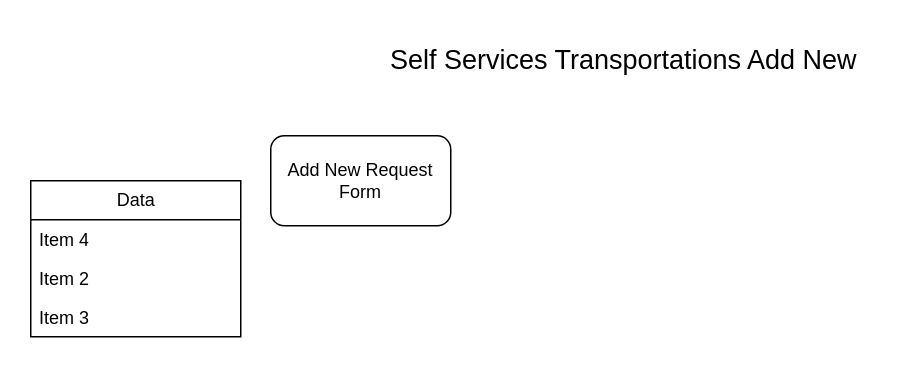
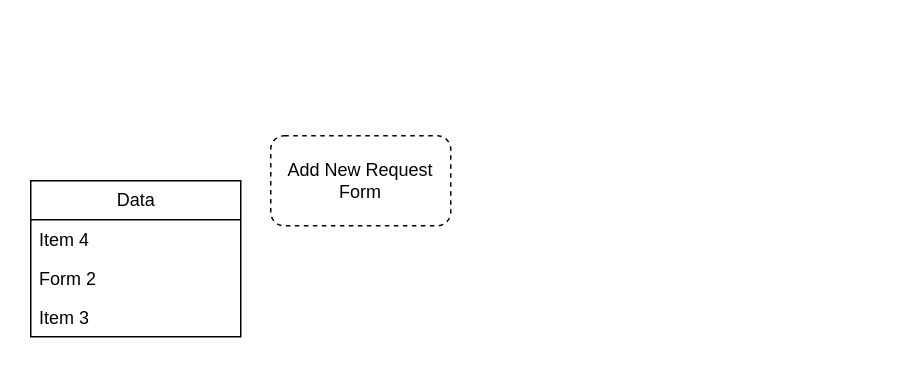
  <mxCell id="0" />
  <mxCell id="1" parent="0" />
- <mxCell id="2" value="&lt;font style=&quot;font-size: 18px;&quot;&gt;Self Services Transportations Add New&lt;/font&gt;" style="text;html=1;align=center;verticalAlign=middle;resizable=0;points=[];autosize=1;strokeColor=none;fillColor=none;" vertex="1" parent="1"><mxGeometry x="250" width="330" height="40" as="geometry" y="20" /></mxCell>
- <mxCell id="3" value="Add New Request Form" style="rounded=1;whiteSpace=wrap;html=1;" vertex="1" parent="1"><mxGeometry x="180" y="90" width="120" height="60" as="geometry" /></mxCell>
+ <mxCell id="3" value="Add New Request Form" style="rounded=1;whiteSpace=wrap;html=1;dashed=1;" vertex="1" parent="1"><mxGeometry x="180" y="90" width="120" height="60" as="geometry" /></mxCell>
  <mxCell id="4" value="Data" style="swimlane;fontStyle=0;childLayout=stackLayout;horizontal=1;startSize=26;fillColor=none;horizontalStack=0;resizeParent=1;resizeParentMax=0;resizeLast=0;collapsible=1;marginBottom=0;html=1;" vertex="1" parent="1"><mxGeometry x="20" y="120" width="140" height="104" as="geometry" /></mxCell>
  <mxCell id="5" value="Item 4" style="text;strokeColor=none;fillColor=none;align=left;verticalAlign=top;spacingLeft=4;spacingRight=4;overflow=hidden;rotatable=0;points=[[0,0.5],[1,0.5]];portConstraint=eastwest;whiteSpace=wrap;html=1;" vertex="1" parent="4"><mxGeometry y="26" width="140" height="26" as="geometry" /></mxCell>
- <mxCell id="6" value="Item 2" style="text;strokeColor=none;fillColor=none;align=left;verticalAlign=top;spacingLeft=4;spacingRight=4;overflow=hidden;rotatable=0;points=[[0,0.5],[1,0.5]];portConstraint=eastwest;whiteSpace=wrap;html=1;" vertex="1" parent="4"><mxGeometry y="52" width="140" height="26" as="geometry" /></mxCell>
+ <mxCell id="6" value="Form 2" style="text;strokeColor=none;fillColor=none;align=left;verticalAlign=top;spacingLeft=4;spacingRight=4;overflow=hidden;rotatable=0;points=[[0,0.5],[1,0.5]];portConstraint=eastwest;whiteSpace=wrap;html=1;" vertex="1" parent="4"><mxGeometry y="52" width="140" height="26" as="geometry" /></mxCell>
  <mxCell id="7" value="Item 3" style="text;strokeColor=none;fillColor=none;align=left;verticalAlign=top;spacingLeft=4;spacingRight=4;overflow=hidden;rotatable=0;points=[[0,0.5],[1,0.5]];portConstraint=eastwest;whiteSpace=wrap;html=1;" vertex="1" parent="4"><mxGeometry y="78" width="140" height="26" as="geometry" /></mxCell>
